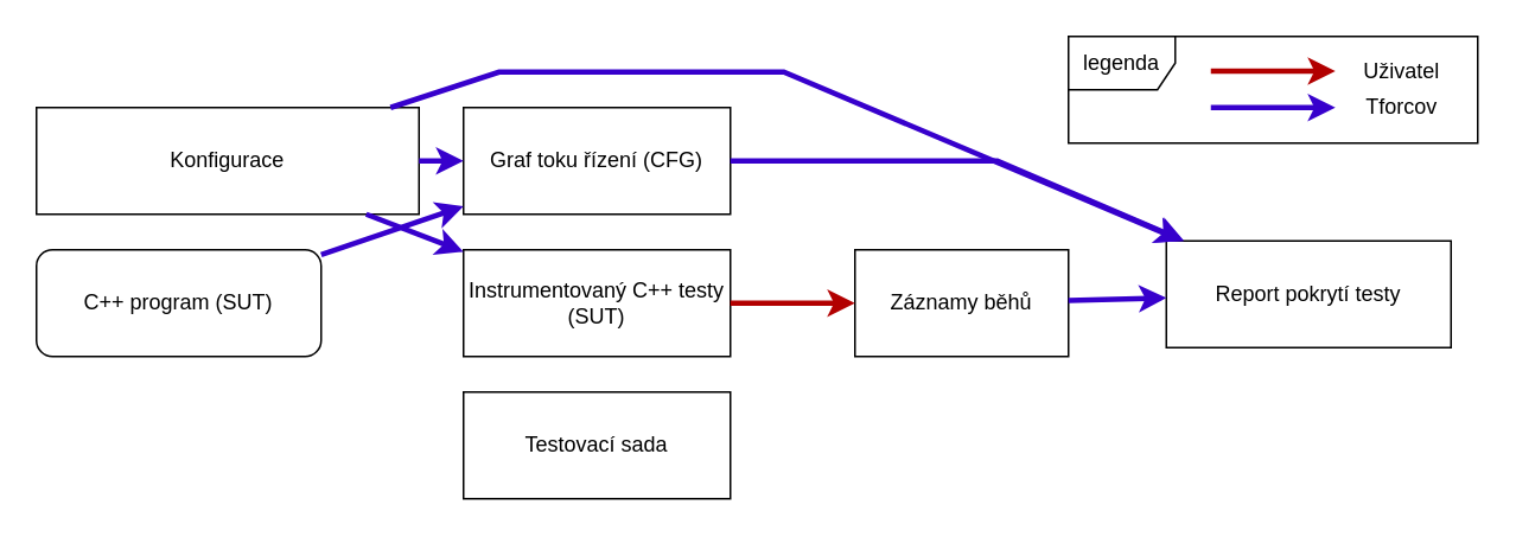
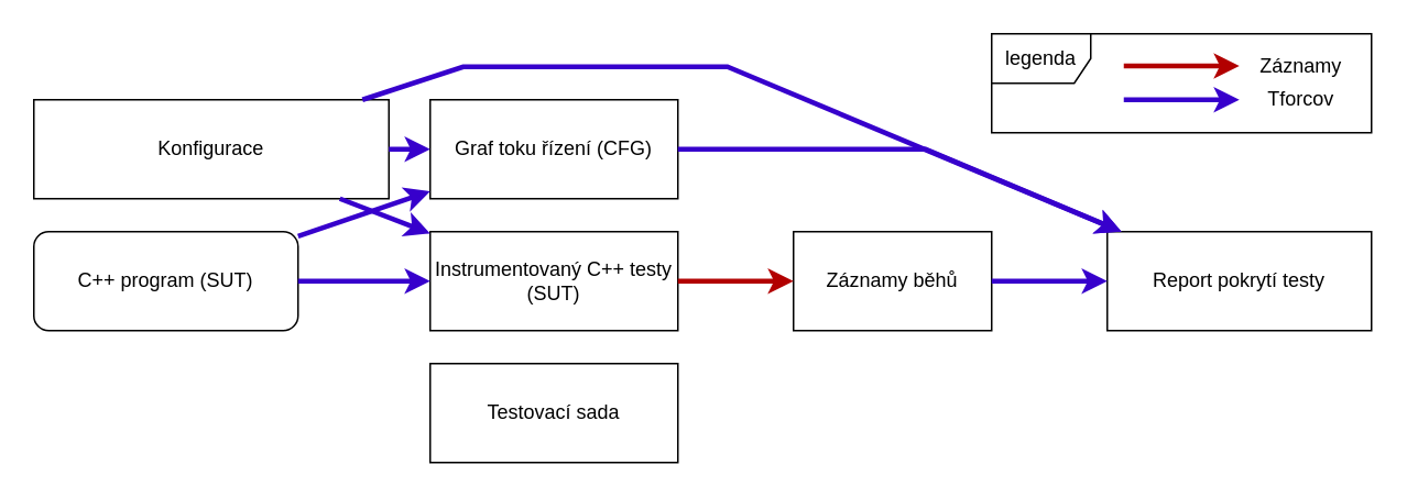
  <mxCell id="0" />
  <mxCell id="1" parent="0" />
  <mxCell id="2" value="Instrumentovaný C++ testy (SUT)" style="rounded=0;whiteSpace=wrap;html=1;" parent="1" vertex="1"><mxGeometry x="260" y="140" width="150" height="60" as="geometry" /></mxCell>
  <mxCell id="3" value="Konfigurace" style="rounded=0;whiteSpace=wrap;html=1;" parent="1" vertex="1"><mxGeometry x="20" y="60" width="215" height="60" as="geometry" /></mxCell>
- <mxCell id="4" value="Report pokrytí testy" style="rounded=0;whiteSpace=wrap;html=1;" parent="1" vertex="1"><mxGeometry x="655" y="135" width="160" height="60" as="geometry" /></mxCell>
+ <mxCell id="4" value="Report pokrytí testy" style="rounded=0;whiteSpace=wrap;html=1;" parent="1" vertex="1"><mxGeometry x="670" y="140" width="160" height="60" as="geometry" /></mxCell>
  <mxCell id="5" value="Testovací sada" style="rounded=0;whiteSpace=wrap;html=1;" parent="1" vertex="1"><mxGeometry x="260" y="220" width="150" height="60" as="geometry" /></mxCell>
  <mxCell id="6" value="Záznamy běhů" style="rounded=0;whiteSpace=wrap;html=1;" parent="1" vertex="1"><mxGeometry x="480" y="140" width="120" height="60" as="geometry" /></mxCell>
  <mxCell id="7" value="C++ program (SUT)" style="whiteSpace=wrap;html=1;rounded=1;" vertex="1" parent="1"><mxGeometry x="20" y="140" width="160" height="60" as="geometry" /></mxCell>
  <mxCell id="8" value="Graf toku řízení (CFG)" style="rounded=0;whiteSpace=wrap;html=1;" vertex="1" parent="1"><mxGeometry x="260" y="60" width="150" height="60" as="geometry" /></mxCell>
  <mxCell id="9" value="" style="endArrow=classic;html=1;rounded=0;startSize=6;strokeWidth=3;fillColor=#6a00ff;strokeColor=#3700CC;" edge="1" parent="1" source="8" target="4"><mxGeometry width="50" height="50" relative="1" as="geometry"><mxPoint x="510" y="120" as="sourcePoint" /><mxPoint x="560" y="70" as="targetPoint" /><Array as="points"><mxPoint x="560" y="90" /></Array></mxGeometry></mxCell>
  <mxCell id="10" value="" style="endArrow=classic;html=1;rounded=0;startSize=6;strokeWidth=3;fillColor=#6a00ff;strokeColor=#3700CC;" edge="1" parent="1" source="6" target="4"><mxGeometry width="50" height="50" relative="1" as="geometry"><mxPoint x="520" y="130" as="sourcePoint" /><mxPoint x="570" y="80" as="targetPoint" /></mxGeometry></mxCell>
  <mxCell id="11" value="" style="endArrow=classic;html=1;rounded=0;startSize=6;strokeWidth=3;fillColor=#e51400;strokeColor=#B20000;" edge="1" parent="1" source="2" target="6"><mxGeometry width="50" height="50" relative="1" as="geometry"><mxPoint x="530" y="140" as="sourcePoint" /><mxPoint x="580" y="90" as="targetPoint" /></mxGeometry></mxCell>
+ <mxCell id="12" value="" style="endArrow=classic;html=1;rounded=0;startSize=6;strokeWidth=3;fillColor=#6a00ff;strokeColor=#3700CC;" edge="1" parent="1" source="7" target="2"><mxGeometry width="50" height="50" relative="1" as="geometry"><mxPoint x="550" y="160" as="sourcePoint" /><mxPoint x="600" y="110" as="targetPoint" /></mxGeometry></mxCell>
  <mxCell id="13" value="" style="endArrow=classic;html=1;rounded=0;startSize=6;strokeWidth=3;fillColor=#6a00ff;strokeColor=#3700CC;" edge="1" parent="1" source="3" target="8"><mxGeometry width="50" height="50" relative="1" as="geometry"><mxPoint x="560" y="170" as="sourcePoint" /><mxPoint x="610" y="120" as="targetPoint" /></mxGeometry></mxCell>
  <mxCell id="14" value="" style="endArrow=classic;html=1;rounded=0;startSize=6;strokeWidth=3;fillColor=#6a00ff;strokeColor=#3700CC;" edge="1" parent="1" source="7" target="8"><mxGeometry width="50" height="50" relative="1" as="geometry"><mxPoint x="570" y="180" as="sourcePoint" /><mxPoint x="620" y="130" as="targetPoint" /></mxGeometry></mxCell>
  <mxCell id="15" value="" style="endArrow=classic;html=1;rounded=0;startSize=6;strokeWidth=3;fillColor=#6a00ff;strokeColor=#3700CC;" edge="1" parent="1" source="3" target="2"><mxGeometry width="50" height="50" relative="1" as="geometry"><mxPoint x="580" y="190" as="sourcePoint" /><mxPoint x="630" y="140" as="targetPoint" /></mxGeometry></mxCell>
  <mxCell id="16" value="legenda" style="shape=umlFrame;whiteSpace=wrap;html=1;" vertex="1" parent="1"><mxGeometry x="600" y="20" width="230" height="60" as="geometry" /></mxCell>
  <mxCell id="17" value="" style="endArrow=classic;html=1;rounded=0;startSize=6;strokeWidth=3;fillColor=#e51400;strokeColor=#B20000;" edge="1" parent="1"><mxGeometry width="50" height="50" relative="1" as="geometry"><mxPoint x="680" y="39.5" as="sourcePoint" /><mxPoint x="750" y="39.5" as="targetPoint" /></mxGeometry></mxCell>
  <mxCell id="18" value="" style="endArrow=classic;html=1;rounded=0;startSize=6;strokeWidth=3;fillColor=#6a00ff;strokeColor=#3700CC;" edge="1" parent="1"><mxGeometry width="50" height="50" relative="1" as="geometry"><mxPoint x="680" y="60" as="sourcePoint" /><mxPoint x="750" y="60" as="targetPoint" /></mxGeometry></mxCell>
- <mxCell id="19" value="Uživatel" style="text;html=1;align=center;verticalAlign=middle;resizable=0;points=[];autosize=1;strokeColor=none;fillColor=none;" vertex="1" parent="1"><mxGeometry x="757" y="30" width="60" height="20" as="geometry" /></mxCell>
+ <mxCell id="19" value="Záznamy" style="text;html=1;align=center;verticalAlign=middle;resizable=0;points=[];autosize=1;strokeColor=none;fillColor=none;" vertex="1" parent="1"><mxGeometry x="757" y="30" width="60" height="20" as="geometry" /></mxCell>
  <mxCell id="20" value="Tforcov" style="text;html=1;align=center;verticalAlign=middle;resizable=0;points=[];autosize=1;strokeColor=none;fillColor=none;" vertex="1" parent="1"><mxGeometry x="757" y="50" width="60" height="20" as="geometry" /></mxCell>
  <mxCell id="21" value="" style="endArrow=classic;html=1;rounded=0;startSize=6;strokeWidth=3;fillColor=#6a00ff;strokeColor=#3700CC;" edge="1" parent="1" source="3" target="4"><mxGeometry width="50" height="50" relative="1" as="geometry"><mxPoint x="190" y="100" as="sourcePoint" /><mxPoint x="270" y="100" as="targetPoint" /><Array as="points"><mxPoint x="280" y="40" /><mxPoint x="440" y="40" /></Array></mxGeometry></mxCell>
